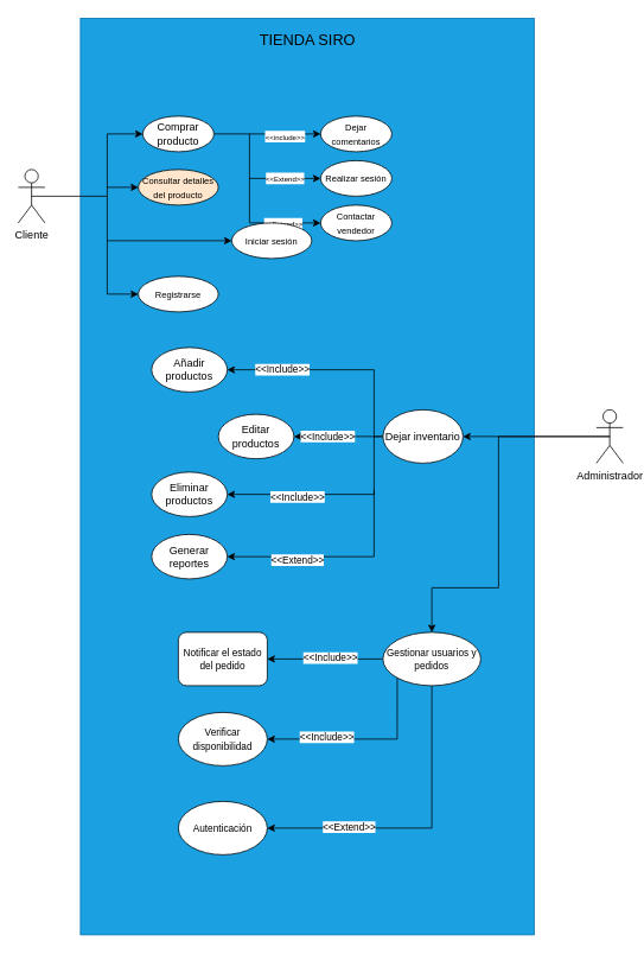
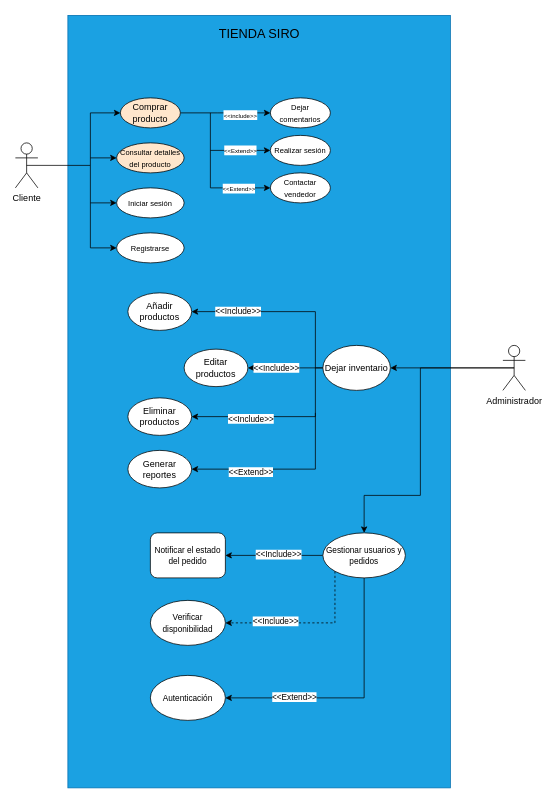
  <mxCell id="0" />
  <mxCell id="1" parent="0" />
  <mxCell id="2" value="" style="rounded=0;whiteSpace=wrap;html=1;fillColor=#1ba1e2;fontColor=#ffffff;strokeColor=#006EAF;" vertex="1" parent="1"><mxGeometry x="90" y="20" width="510" height="1030" as="geometry" /></mxCell>
  <mxCell id="3" style="edgeStyle=orthogonalEdgeStyle;rounded=0;orthogonalLoop=1;jettySize=auto;html=1;exitX=0.5;exitY=0.5;exitDx=0;exitDy=0;exitPerimeter=0;entryX=0;entryY=0.5;entryDx=0;entryDy=0;" edge="1" parent="1" source="4" target="7"><mxGeometry relative="1" as="geometry"><Array as="points"><mxPoint x="120" y="220" /><mxPoint x="120" y="150" /></Array></mxGeometry></mxCell>
  <mxCell id="4" value="Cliente" style="shape=umlActor;verticalLabelPosition=bottom;verticalAlign=top;html=1;" vertex="1" parent="1"><mxGeometry x="20" y="190" width="30" height="60" as="geometry" /></mxCell>
  <mxCell id="5" style="edgeStyle=orthogonalEdgeStyle;rounded=0;orthogonalLoop=1;jettySize=auto;html=1;exitX=1;exitY=0.5;exitDx=0;exitDy=0;entryX=0;entryY=0.5;entryDx=0;entryDy=0;" edge="1" parent="1" source="7" target="8"><mxGeometry relative="1" as="geometry"><Array as="points"><mxPoint x="290" y="150" /><mxPoint x="290" y="150" /></Array></mxGeometry></mxCell>
  <mxCell id="6" value="&lt;font style=&quot;font-size: 8px;&quot;&gt;&amp;lt;&amp;lt;include&amp;gt;&amp;gt;&lt;/font&gt;" style="edgeLabel;html=1;align=center;verticalAlign=middle;resizable=0;points=[];" connectable="0" vertex="1" parent="5"><mxGeometry x="0.313" y="-2" relative="1" as="geometry"><mxPoint as="offset" /></mxGeometry></mxCell>
- <mxCell id="7" value="Comprar producto" style="ellipse;whiteSpace=wrap;html=1;" vertex="1" parent="1"><mxGeometry x="160" y="130" width="80" height="40" as="geometry" /></mxCell>
+ <mxCell id="7" value="Comprar producto" style="ellipse;whiteSpace=wrap;html=1;fillColor=#ffe6cc;" vertex="1" parent="1"><mxGeometry x="160" y="130" width="80" height="40" as="geometry" /></mxCell>
  <mxCell id="8" value="&lt;font style=&quot;font-size: 10px;&quot;&gt;Dejar comentarios&lt;/font&gt;" style="ellipse;whiteSpace=wrap;html=1;" vertex="1" parent="1"><mxGeometry x="360" y="130" width="80" height="40" as="geometry" /></mxCell>
  <mxCell id="9" value="&lt;font style=&quot;font-size: 10px;&quot;&gt;Realizar sesión&lt;/font&gt;" style="ellipse;whiteSpace=wrap;html=1;" vertex="1" parent="1"><mxGeometry x="360" y="180" width="80" height="40" as="geometry" /></mxCell>
  <mxCell id="10" value="&lt;font style=&quot;font-size: 10px;&quot;&gt;Contactar vendedor&lt;/font&gt;" style="ellipse;whiteSpace=wrap;html=1;" vertex="1" parent="1"><mxGeometry x="360" y="230" width="80" height="40" as="geometry" /></mxCell>
  <mxCell id="11" value="" style="endArrow=classic;html=1;rounded=0;entryX=0;entryY=0.5;entryDx=0;entryDy=0;" edge="1" parent="1" target="10"><mxGeometry width="50" height="50" relative="1" as="geometry"><mxPoint x="280" y="150" as="sourcePoint" /><mxPoint x="320" y="180" as="targetPoint" /><Array as="points"><mxPoint x="280" y="250" /></Array></mxGeometry></mxCell>
  <mxCell id="12" value="&lt;font style=&quot;font-size: 8px;&quot;&gt;&amp;lt;&amp;lt;Extend&amp;gt;&amp;gt;&lt;/font&gt;" style="edgeLabel;html=1;align=center;verticalAlign=middle;resizable=0;points=[];" connectable="0" vertex="1" parent="11"><mxGeometry x="0.523" relative="1" as="geometry"><mxPoint as="offset" /></mxGeometry></mxCell>
  <mxCell id="13" value="" style="endArrow=classic;html=1;rounded=0;entryX=0;entryY=0.5;entryDx=0;entryDy=0;" edge="1" parent="1" target="9"><mxGeometry width="50" height="50" relative="1" as="geometry"><mxPoint x="280" y="200" as="sourcePoint" /><mxPoint x="280" y="210" as="targetPoint" /></mxGeometry></mxCell>
  <mxCell id="14" value="&lt;font style=&quot;font-size: 8px;&quot;&gt;&amp;lt;&amp;lt;Extend&amp;gt;&amp;gt;&lt;/font&gt;" style="edgeLabel;html=1;align=center;verticalAlign=middle;resizable=0;points=[];" connectable="0" vertex="1" parent="13"><mxGeometry x="-0.019" y="1" relative="1" as="geometry"><mxPoint as="offset" /></mxGeometry></mxCell>
  <mxCell id="15" value="&lt;font style=&quot;font-size: 10px;&quot;&gt;Consultar detalles del producto&lt;/font&gt;" style="ellipse;whiteSpace=wrap;html=1;fillColor=#ffe6cc;" vertex="1" parent="1"><mxGeometry x="155" y="190" width="90" height="40" as="geometry" /></mxCell>
- <mxCell id="16" value="&lt;font style=&quot;font-size: 10px;&quot;&gt;Iniciar sesión&lt;/font&gt;" style="ellipse;whiteSpace=wrap;html=1;" vertex="1" parent="1"><mxGeometry x="260" y="250" width="90" height="40" as="geometry" /></mxCell>
+ <mxCell id="16" value="&lt;font style=&quot;font-size: 10px;&quot;&gt;Iniciar sesión&lt;/font&gt;" style="ellipse;whiteSpace=wrap;html=1;" vertex="1" parent="1"><mxGeometry x="155" y="250" width="90" height="40" as="geometry" /></mxCell>
  <mxCell id="17" value="&lt;font style=&quot;font-size: 10px;&quot;&gt;Registrarse&lt;/font&gt;" style="ellipse;whiteSpace=wrap;html=1;" vertex="1" parent="1"><mxGeometry x="155" y="310" width="90" height="40" as="geometry" /></mxCell>
  <mxCell id="18" value="" style="endArrow=classic;html=1;rounded=0;entryX=0;entryY=0.5;entryDx=0;entryDy=0;" edge="1" parent="1" target="15"><mxGeometry width="50" height="50" relative="1" as="geometry"><mxPoint x="120" y="210" as="sourcePoint" /><mxPoint x="180" y="200" as="targetPoint" /></mxGeometry></mxCell>
  <mxCell id="19" value="" style="endArrow=classic;html=1;rounded=0;entryX=0;entryY=0.5;entryDx=0;entryDy=0;" edge="1" parent="1" target="17"><mxGeometry width="50" height="50" relative="1" as="geometry"><mxPoint x="120" y="220" as="sourcePoint" /><mxPoint x="170" y="220" as="targetPoint" /><Array as="points"><mxPoint x="120" y="330" /></Array></mxGeometry></mxCell>
  <mxCell id="20" value="" style="endArrow=classic;html=1;rounded=0;entryX=0;entryY=0.5;entryDx=0;entryDy=0;" edge="1" parent="1" target="16"><mxGeometry width="50" height="50" relative="1" as="geometry"><mxPoint x="120" y="270" as="sourcePoint" /><mxPoint x="150" y="280" as="targetPoint" /></mxGeometry></mxCell>
  <mxCell id="21" style="edgeStyle=orthogonalEdgeStyle;rounded=0;orthogonalLoop=1;jettySize=auto;html=1;exitX=0.5;exitY=0.5;exitDx=0;exitDy=0;exitPerimeter=0;entryX=1;entryY=0.5;entryDx=0;entryDy=0;" edge="1" parent="1" source="23" target="28"><mxGeometry relative="1" as="geometry" /></mxCell>
  <mxCell id="22" style="edgeStyle=orthogonalEdgeStyle;rounded=0;orthogonalLoop=1;jettySize=auto;html=1;exitX=0.5;exitY=0.5;exitDx=0;exitDy=0;exitPerimeter=0;entryX=0.5;entryY=0;entryDx=0;entryDy=0;" edge="1" parent="1" source="23" target="43"><mxGeometry relative="1" as="geometry"><Array as="points"><mxPoint x="560" y="490" /><mxPoint x="560" y="660" /><mxPoint x="485" y="660" /></Array></mxGeometry></mxCell>
  <mxCell id="23" value="Administrador" style="shape=umlActor;verticalLabelPosition=bottom;verticalAlign=top;html=1;outlineConnect=0;" vertex="1" parent="1"><mxGeometry x="670" y="460" width="30" height="60" as="geometry" /></mxCell>
  <mxCell id="24" style="edgeStyle=orthogonalEdgeStyle;rounded=0;orthogonalLoop=1;jettySize=auto;html=1;exitX=0;exitY=0.5;exitDx=0;exitDy=0;entryX=1;entryY=0.5;entryDx=0;entryDy=0;" edge="1" parent="1" source="28" target="29"><mxGeometry relative="1" as="geometry"><Array as="points"><mxPoint x="420" y="490" /><mxPoint x="420" y="415" /></Array></mxGeometry></mxCell>
  <mxCell id="25" value="&amp;lt;&amp;lt;Include&amp;gt;&amp;gt;" style="edgeLabel;html=1;align=center;verticalAlign=middle;resizable=0;points=[];" connectable="0" vertex="1" parent="24"><mxGeometry x="0.51" y="-1" relative="1" as="geometry"><mxPoint as="offset" /></mxGeometry></mxCell>
  <mxCell id="26" style="edgeStyle=orthogonalEdgeStyle;rounded=0;orthogonalLoop=1;jettySize=auto;html=1;exitX=0;exitY=0.5;exitDx=0;exitDy=0;entryX=1;entryY=0.5;entryDx=0;entryDy=0;" edge="1" parent="1" source="28" target="30"><mxGeometry relative="1" as="geometry" /></mxCell>
  <mxCell id="27" value="&amp;lt;&amp;lt;Include&amp;gt;&amp;gt;" style="edgeLabel;html=1;align=center;verticalAlign=middle;resizable=0;points=[];" connectable="0" vertex="1" parent="26"><mxGeometry x="0.252" y="-1" relative="1" as="geometry"><mxPoint as="offset" /></mxGeometry></mxCell>
  <mxCell id="28" value="Dejar inventario" style="ellipse;whiteSpace=wrap;html=1;" vertex="1" parent="1"><mxGeometry x="430" y="460" width="90" height="60" as="geometry" /></mxCell>
  <mxCell id="29" value="Añadir productos" style="ellipse;whiteSpace=wrap;html=1;" vertex="1" parent="1"><mxGeometry x="170" y="390" width="85" height="50" as="geometry" /></mxCell>
  <mxCell id="30" value="Editar productos" style="ellipse;whiteSpace=wrap;html=1;" vertex="1" parent="1"><mxGeometry x="245" y="465" width="85" height="50" as="geometry" /></mxCell>
  <mxCell id="31" value="Eliminar productos" style="ellipse;whiteSpace=wrap;html=1;" vertex="1" parent="1"><mxGeometry x="170" y="530" width="85" height="50" as="geometry" /></mxCell>
  <mxCell id="32" value="Generar reportes" style="ellipse;whiteSpace=wrap;html=1;" vertex="1" parent="1"><mxGeometry x="170" y="600" width="85" height="50" as="geometry" /></mxCell>
  <mxCell id="33" value="" style="endArrow=classic;html=1;rounded=0;entryX=1;entryY=0.5;entryDx=0;entryDy=0;" edge="1" parent="1" target="31"><mxGeometry width="50" height="50" relative="1" as="geometry"><mxPoint x="420" y="490" as="sourcePoint" /><mxPoint x="410" y="550" as="targetPoint" /><Array as="points"><mxPoint x="420" y="555" /></Array></mxGeometry></mxCell>
  <mxCell id="34" value="&amp;lt;&amp;lt;Include&amp;gt;&amp;gt;" style="edgeLabel;html=1;align=center;verticalAlign=middle;resizable=0;points=[];" connectable="0" vertex="1" parent="33"><mxGeometry x="0.318" y="2" relative="1" as="geometry"><mxPoint as="offset" /></mxGeometry></mxCell>
  <mxCell id="35" value="" style="endArrow=classic;html=1;rounded=0;entryX=1;entryY=0.5;entryDx=0;entryDy=0;" edge="1" parent="1" target="32"><mxGeometry width="50" height="50" relative="1" as="geometry"><mxPoint x="420" y="550" as="sourcePoint" /><mxPoint x="410" y="630" as="targetPoint" /><Array as="points"><mxPoint x="420" y="625" /></Array></mxGeometry></mxCell>
  <mxCell id="36" value="&amp;lt;&amp;lt;Extend&amp;gt;&amp;gt;" style="edgeLabel;html=1;align=center;verticalAlign=middle;resizable=0;points=[];" connectable="0" vertex="1" parent="35"><mxGeometry x="0.346" y="3" relative="1" as="geometry"><mxPoint as="offset" /></mxGeometry></mxCell>
  <mxCell id="37" style="edgeStyle=orthogonalEdgeStyle;rounded=0;orthogonalLoop=1;jettySize=auto;html=1;exitX=0;exitY=0.5;exitDx=0;exitDy=0;entryX=1;entryY=0.5;entryDx=0;entryDy=0;" edge="1" parent="1" source="43" target="44"><mxGeometry relative="1" as="geometry" /></mxCell>
  <mxCell id="38" value="&amp;lt;&amp;lt;Include&amp;gt;&amp;gt;" style="edgeLabel;html=1;align=center;verticalAlign=middle;resizable=0;points=[];" connectable="0" vertex="1" parent="37"><mxGeometry x="-0.077" y="-2" relative="1" as="geometry"><mxPoint as="offset" /></mxGeometry></mxCell>
- <mxCell id="39" style="edgeStyle=orthogonalEdgeStyle;rounded=0;orthogonalLoop=1;jettySize=auto;html=1;exitX=0;exitY=1;exitDx=0;exitDy=0;entryX=1;entryY=0.5;entryDx=0;entryDy=0;" edge="1" parent="1" source="43" target="45"><mxGeometry relative="1" as="geometry"><Array as="points"><mxPoint x="446" y="830" /></Array></mxGeometry></mxCell>
+ <mxCell id="39" style="edgeStyle=orthogonalEdgeStyle;rounded=0;orthogonalLoop=1;jettySize=auto;html=1;exitX=0;exitY=1;exitDx=0;exitDy=0;entryX=1;entryY=0.5;entryDx=0;entryDy=0;dashed=1;" edge="1" parent="1" source="43" target="45"><mxGeometry relative="1" as="geometry"><Array as="points"><mxPoint x="446" y="830" /></Array></mxGeometry></mxCell>
  <mxCell id="40" value="&amp;lt;&amp;lt;Include&amp;gt;&amp;gt;" style="edgeLabel;html=1;align=center;verticalAlign=middle;resizable=0;points=[];" connectable="0" vertex="1" parent="39"><mxGeometry x="0.376" y="-3" relative="1" as="geometry"><mxPoint as="offset" /></mxGeometry></mxCell>
  <mxCell id="41" style="edgeStyle=orthogonalEdgeStyle;rounded=0;orthogonalLoop=1;jettySize=auto;html=1;exitX=0.5;exitY=1;exitDx=0;exitDy=0;entryX=1;entryY=0.5;entryDx=0;entryDy=0;" edge="1" parent="1" source="43" target="46"><mxGeometry relative="1" as="geometry" /></mxCell>
  <mxCell id="42" value="&amp;lt;&amp;lt;Extend&amp;gt;&amp;gt;" style="edgeLabel;html=1;align=center;verticalAlign=middle;resizable=0;points=[];" connectable="0" vertex="1" parent="41"><mxGeometry x="0.472" y="-2" relative="1" as="geometry"><mxPoint as="offset" /></mxGeometry></mxCell>
  <mxCell id="43" value="&lt;font style=&quot;font-size: 11px;&quot;&gt;Gestionar usuarios y pedidos&lt;/font&gt;" style="ellipse;whiteSpace=wrap;html=1;" vertex="1" parent="1"><mxGeometry x="430" y="710" width="110" height="60" as="geometry" /></mxCell>
  <mxCell id="44" value="&lt;font style=&quot;font-size: 11px;&quot;&gt;Notificar el estado del pedido&lt;/font&gt;" style="whiteSpace=wrap;html=1;rounded=1;" vertex="1" parent="1"><mxGeometry x="200" y="710" width="100" height="60" as="geometry" /></mxCell>
  <mxCell id="45" value="&lt;font style=&quot;font-size: 11px;&quot;&gt;Verificar disponibilidad&lt;/font&gt;" style="ellipse;whiteSpace=wrap;html=1;" vertex="1" parent="1"><mxGeometry x="200" y="800" width="100" height="60" as="geometry" /></mxCell>
  <mxCell id="46" value="&lt;font style=&quot;font-size: 11px;&quot;&gt;Autenticación&lt;/font&gt;" style="ellipse;whiteSpace=wrap;html=1;" vertex="1" parent="1"><mxGeometry x="200" y="900" width="100" height="60" as="geometry" /></mxCell>
  <mxCell id="47" value="TIENDA SIRO" style="text;html=1;align=center;verticalAlign=middle;whiteSpace=wrap;rounded=0;fontSize=17;" vertex="1" parent="1"><mxGeometry x="287.5" y="30" width="115" height="30" as="geometry" /></mxCell>
